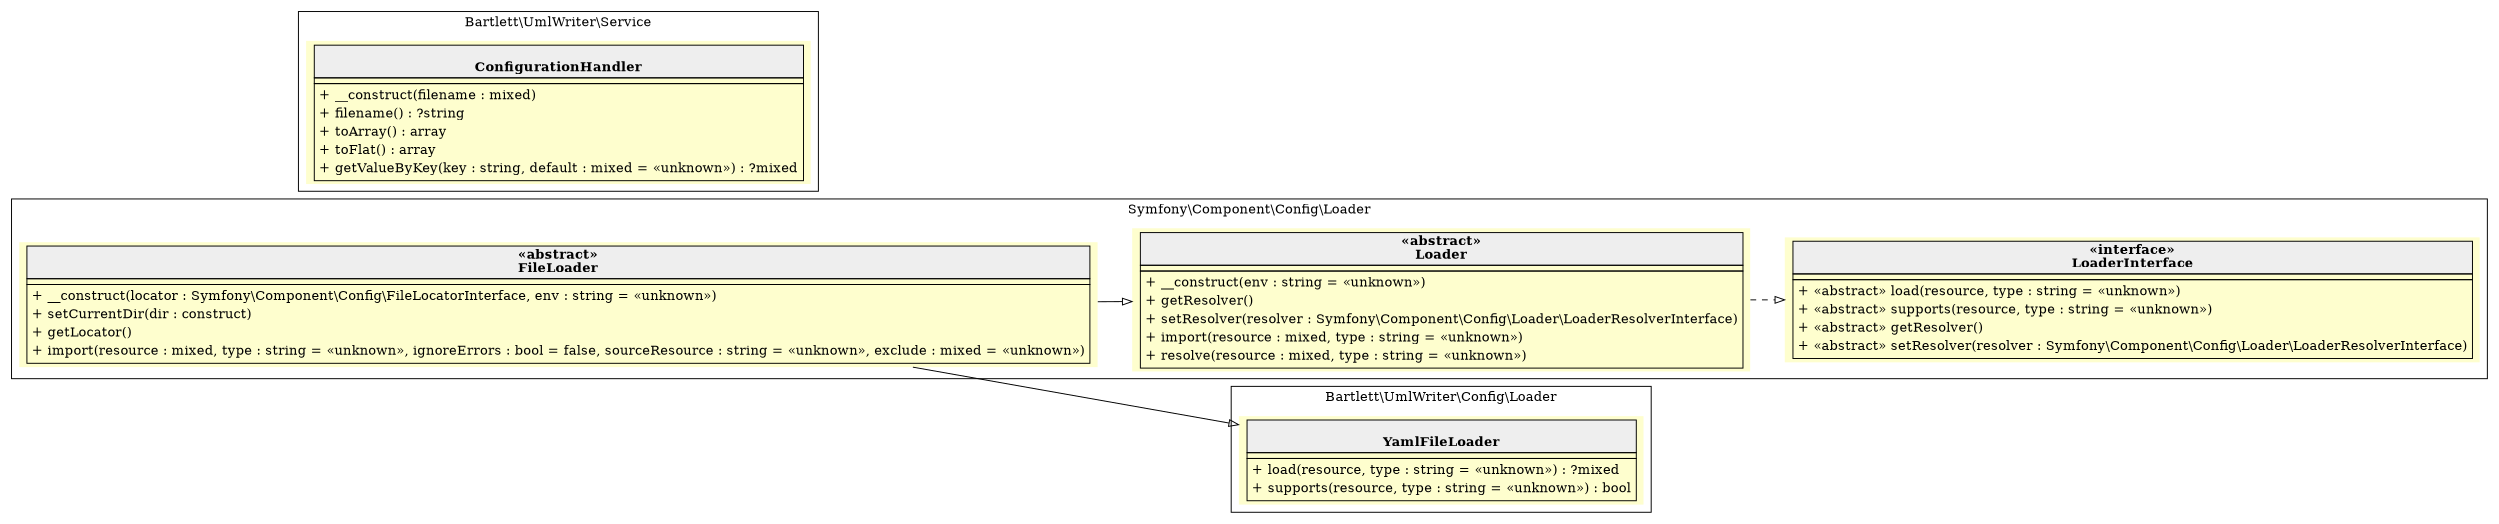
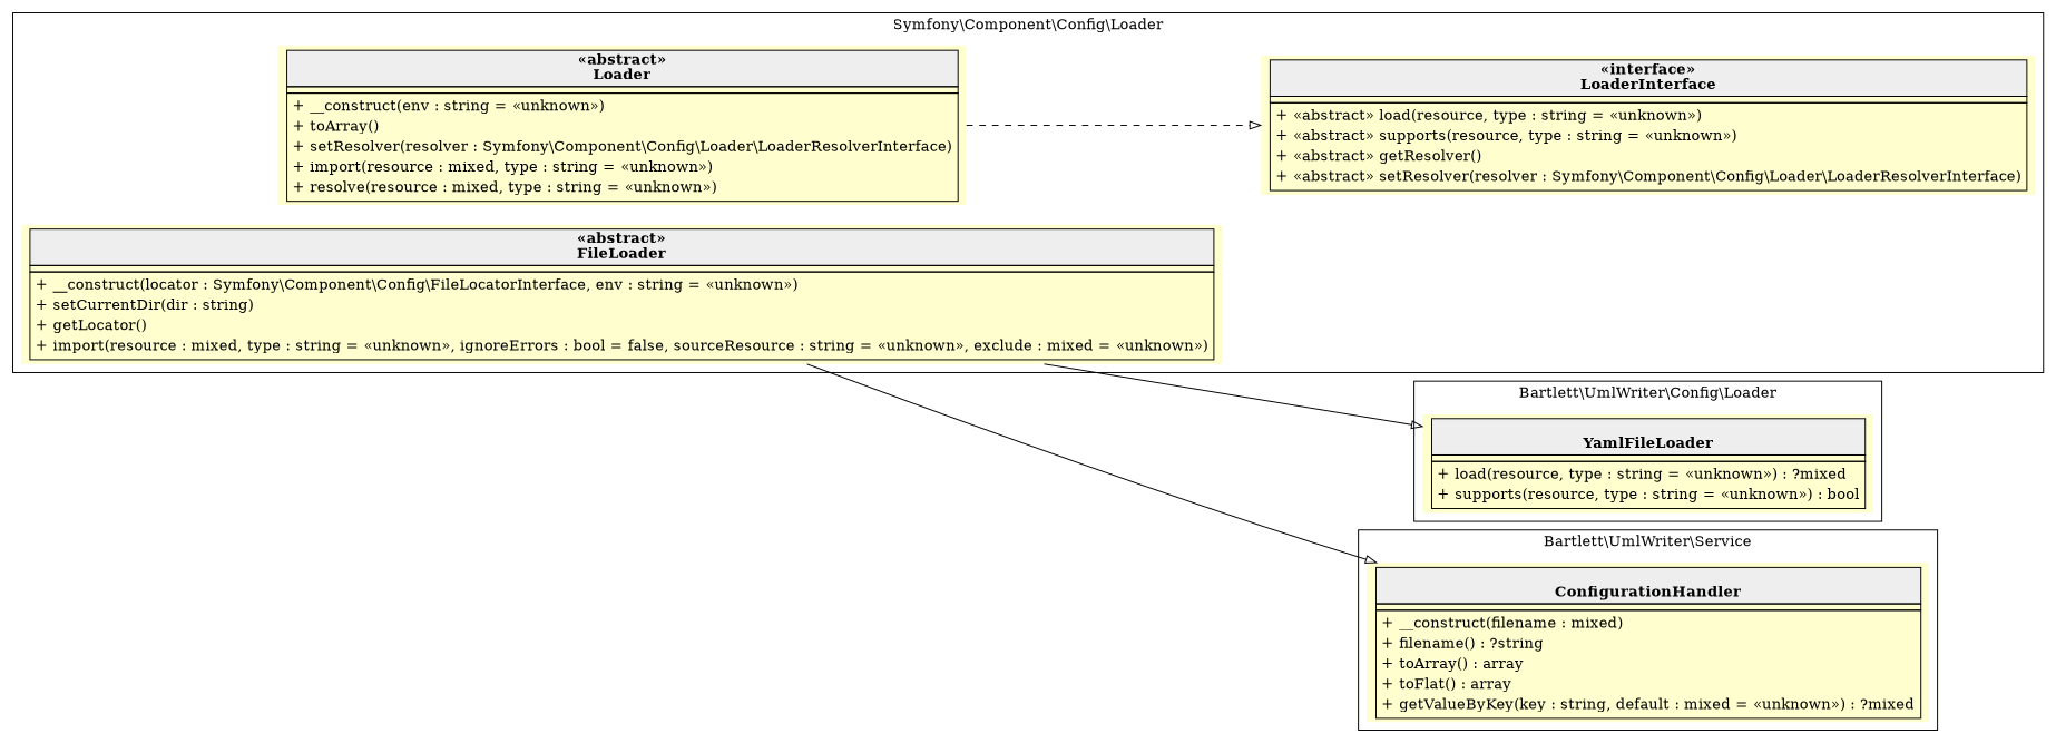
  digraph {
    rankdir=LR
    node [fillcolor="#FEFECE" shape=none style=filled]
    edge [arrowhead=empty style=filled]
    n1 [label=< <table cellspacing="0" border="0" cellborder="1">     <tr><td bgcolor="#eeeeee"><b><br/>YamlFileLoader</b></td></tr>     <tr><td></td></tr>     <tr><td><table border="0" cellspacing="0" cellpadding="2">     <tr><td align="left">+ load(resource, type : string = «unknown») : ?mixed</td></tr>     <tr><td align="left">+ supports(resource, type : string = «unknown») : bool</td></tr> </table></td></tr> </table>>]
-   n2 [label=< <table cellspacing="0" border="0" cellborder="1">     <tr><td bgcolor="#eeeeee"><b>«abstract»<br/>FileLoader</b></td></tr>     <tr><td></td></tr>     <tr><td><table border="0" cellspacing="0" cellpadding="2">     <tr><td align="left">+ __construct(locator : Symfony\\Component\\Config\\FileLocatorInterface, env : string = «unknown»)</td></tr>     <tr><td align="left">+ setCurrentDir(dir : construct)</td></tr>     <tr><td align="left">+ getLocator()</td></tr>     <tr><td align="left">+ import(resource : mixed, type : string = «unknown», ignoreErrors : bool = false, sourceResource : string = «unknown», exclude : mixed = «unknown»)</td></tr> </table></td></tr> </table>>]
-   n3 [label=< <table cellspacing="0" border="0" cellborder="1">     <tr><td bgcolor="#eeeeee"><b>«abstract»<br/>Loader</b></td></tr>     <tr><td></td></tr>     <tr><td><table border="0" cellspacing="0" cellpadding="2">     <tr><td align="left">+ __construct(env : string = «unknown»)</td></tr>     <tr><td align="left">+ getResolver()</td></tr>     <tr><td align="left">+ setResolver(resolver : Symfony\\Component\\Config\\Loader\\LoaderResolverInterface)</td></tr>     <tr><td align="left">+ import(resource : mixed, type : string = «unknown»)</td></tr>     <tr><td align="left">+ resolve(resource : mixed, type : string = «unknown»)</td></tr> </table></td></tr> </table>>]
+   n2 [label=< <table cellspacing="0" border="0" cellborder="1">     <tr><td bgcolor="#eeeeee"><b>«abstract»<br/>FileLoader</b></td></tr>     <tr><td></td></tr>     <tr><td><table border="0" cellspacing="0" cellpadding="2">     <tr><td align="left">+ __construct(locator : Symfony\\Component\\Config\\FileLocatorInterface, env : string = «unknown»)</td></tr>     <tr><td align="left">+ setCurrentDir(dir : string)</td></tr>     <tr><td align="left">+ getLocator()</td></tr>     <tr><td align="left">+ import(resource : mixed, type : string = «unknown», ignoreErrors : bool = false, sourceResource : string = «unknown», exclude : mixed = «unknown»)</td></tr> </table></td></tr> </table>>]
+   n3 [label=< <table cellspacing="0" border="0" cellborder="1">     <tr><td bgcolor="#eeeeee"><b>«abstract»<br/>Loader</b></td></tr>     <tr><td></td></tr>     <tr><td><table border="0" cellspacing="0" cellpadding="2">     <tr><td align="left">+ __construct(env : string = «unknown»)</td></tr>     <tr><td align="left">+ toArray()</td></tr>     <tr><td align="left">+ setResolver(resolver : Symfony\\Component\\Config\\Loader\\LoaderResolverInterface)</td></tr>     <tr><td align="left">+ import(resource : mixed, type : string = «unknown»)</td></tr>     <tr><td align="left">+ resolve(resource : mixed, type : string = «unknown»)</td></tr> </table></td></tr> </table>>]
    n4 [label=< <table cellspacing="0" border="0" cellborder="1">     <tr><td bgcolor="#eeeeee"><b>«interface»<br/>LoaderInterface</b></td></tr>     <tr><td></td></tr>     <tr><td><table border="0" cellspacing="0" cellpadding="2">     <tr><td align="left">+ «abstract» load(resource, type : string = «unknown»)</td></tr>     <tr><td align="left">+ «abstract» supports(resource, type : string = «unknown»)</td></tr>     <tr><td align="left">+ «abstract» getResolver()</td></tr>     <tr><td align="left">+ «abstract» setResolver(resolver : Symfony\\Component\\Config\\Loader\\LoaderResolverInterface)</td></tr> </table></td></tr> </table>>]
    n5 [label=< <table cellspacing="0" border="0" cellborder="1">     <tr><td bgcolor="#eeeeee"><b><br/>ConfigurationHandler</b></td></tr>     <tr><td></td></tr>     <tr><td><table border="0" cellspacing="0" cellpadding="2">     <tr><td align="left">+ __construct(filename : mixed)</td></tr>     <tr><td align="left">+ filename() : ?string</td></tr>     <tr><td align="left">+ toArray() : array</td></tr>     <tr><td align="left">+ toFlat() : array</td></tr>     <tr><td align="left">+ getValueByKey(key : string, default : mixed = «unknown») : ?mixed</td></tr> </table></td></tr> </table>>]
    subgraph cluster_1 {
      label="Bartlett\\UmlWriter\\Config\\Loader"
      n1
    }
    subgraph cluster_2 {
      label="Symfony\\Component\\Config\\Loader"
      n2
      n3
      n4
    }
    subgraph cluster_3 {
      label="Bartlett\\UmlWriter\\Service"
      n5
    }
    n2 -> n1
-   n2 -> n3
+   n2 -> n5
    n3 -> n4 [style=dashed]
  }
